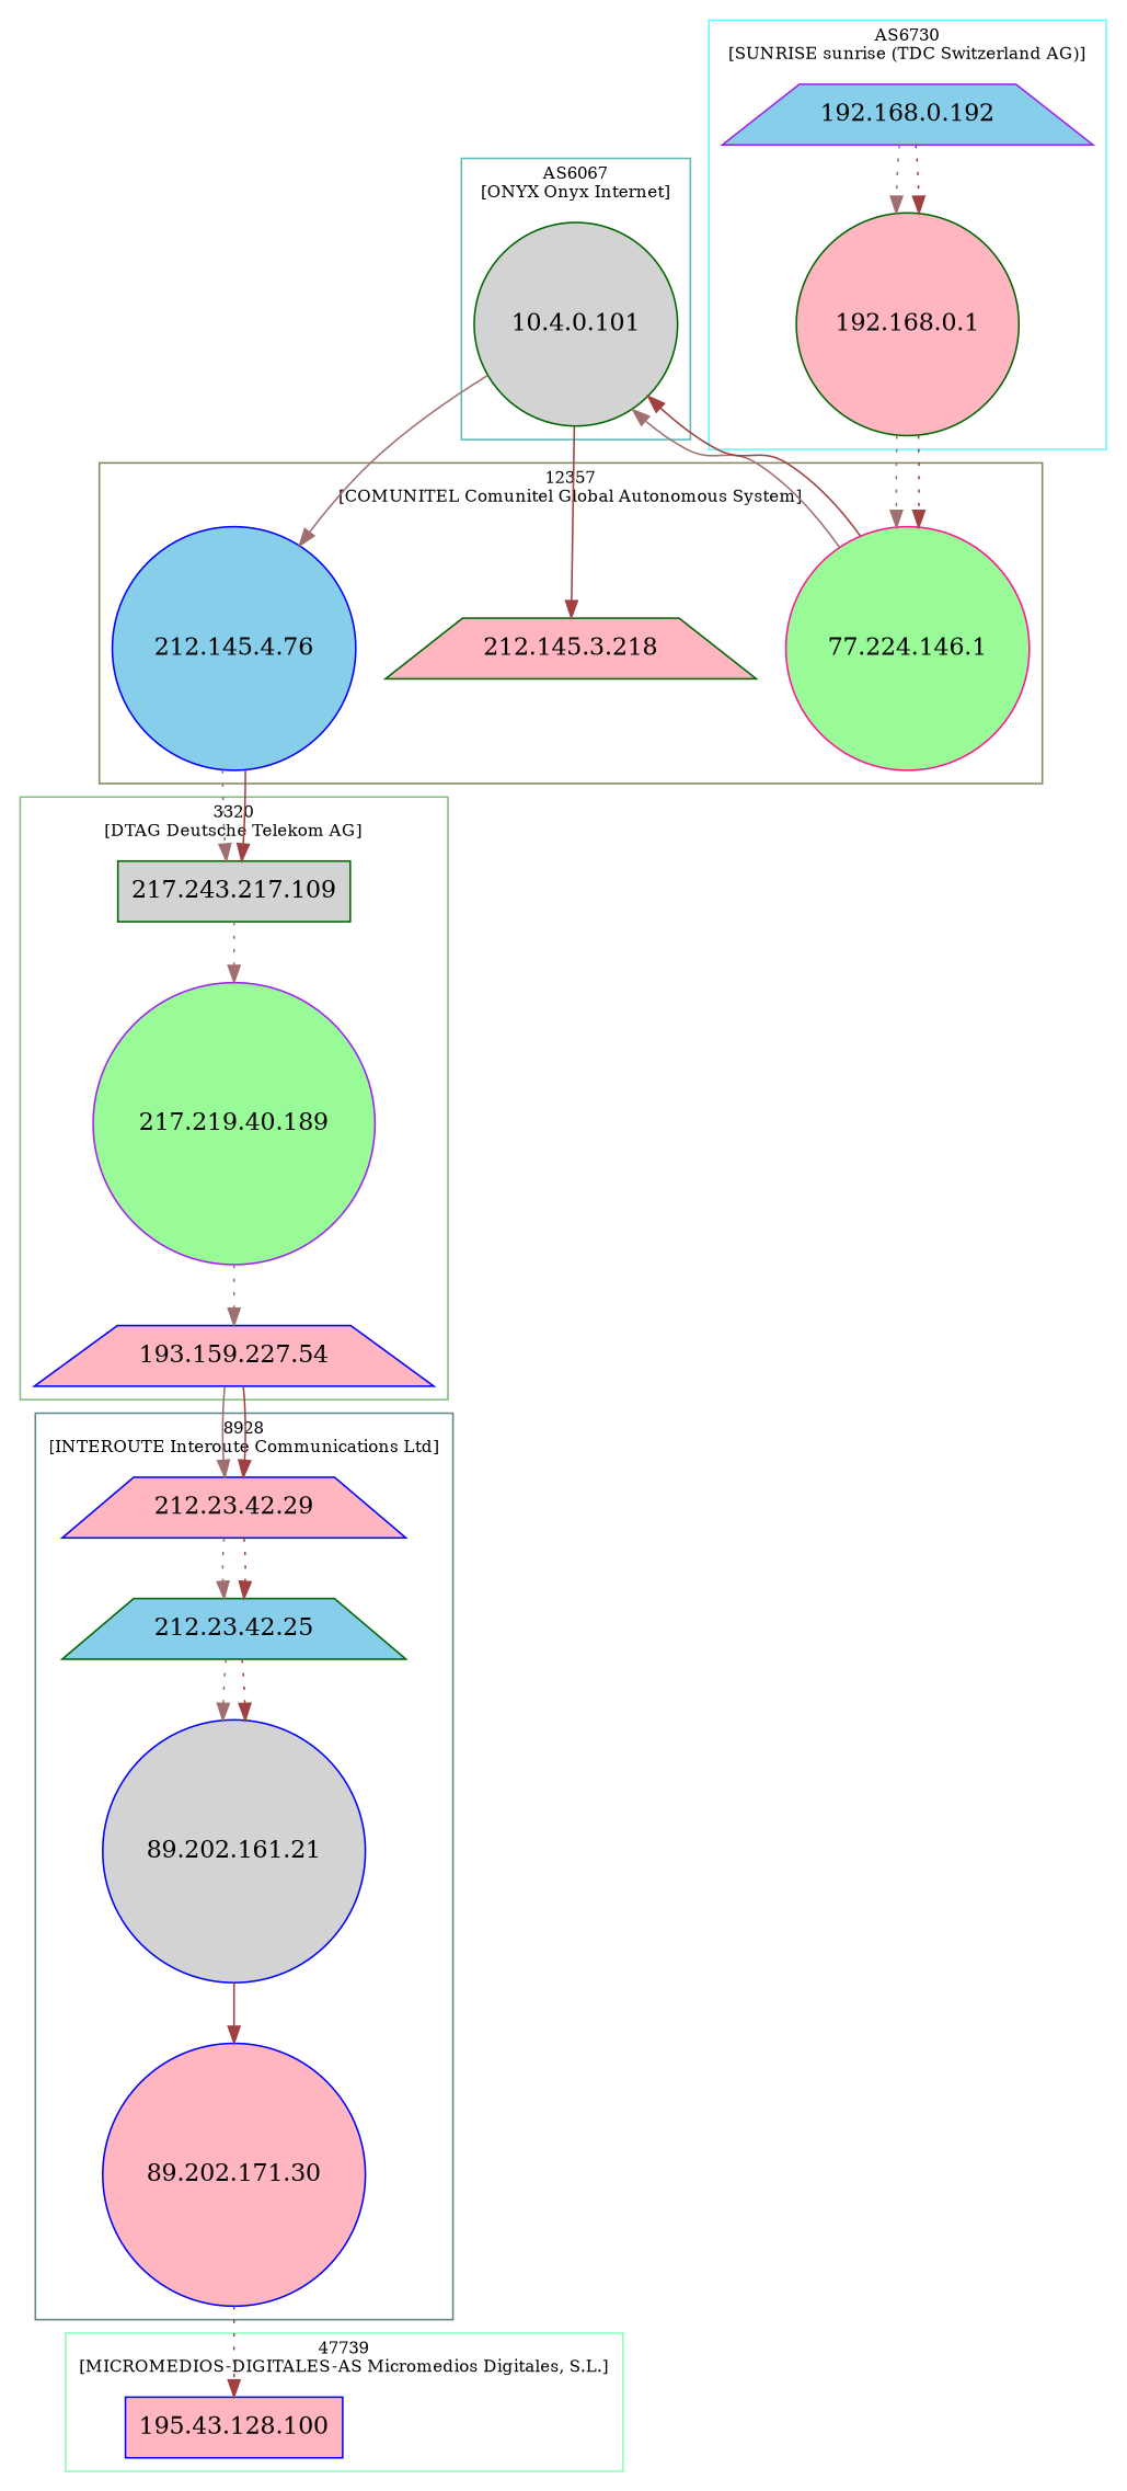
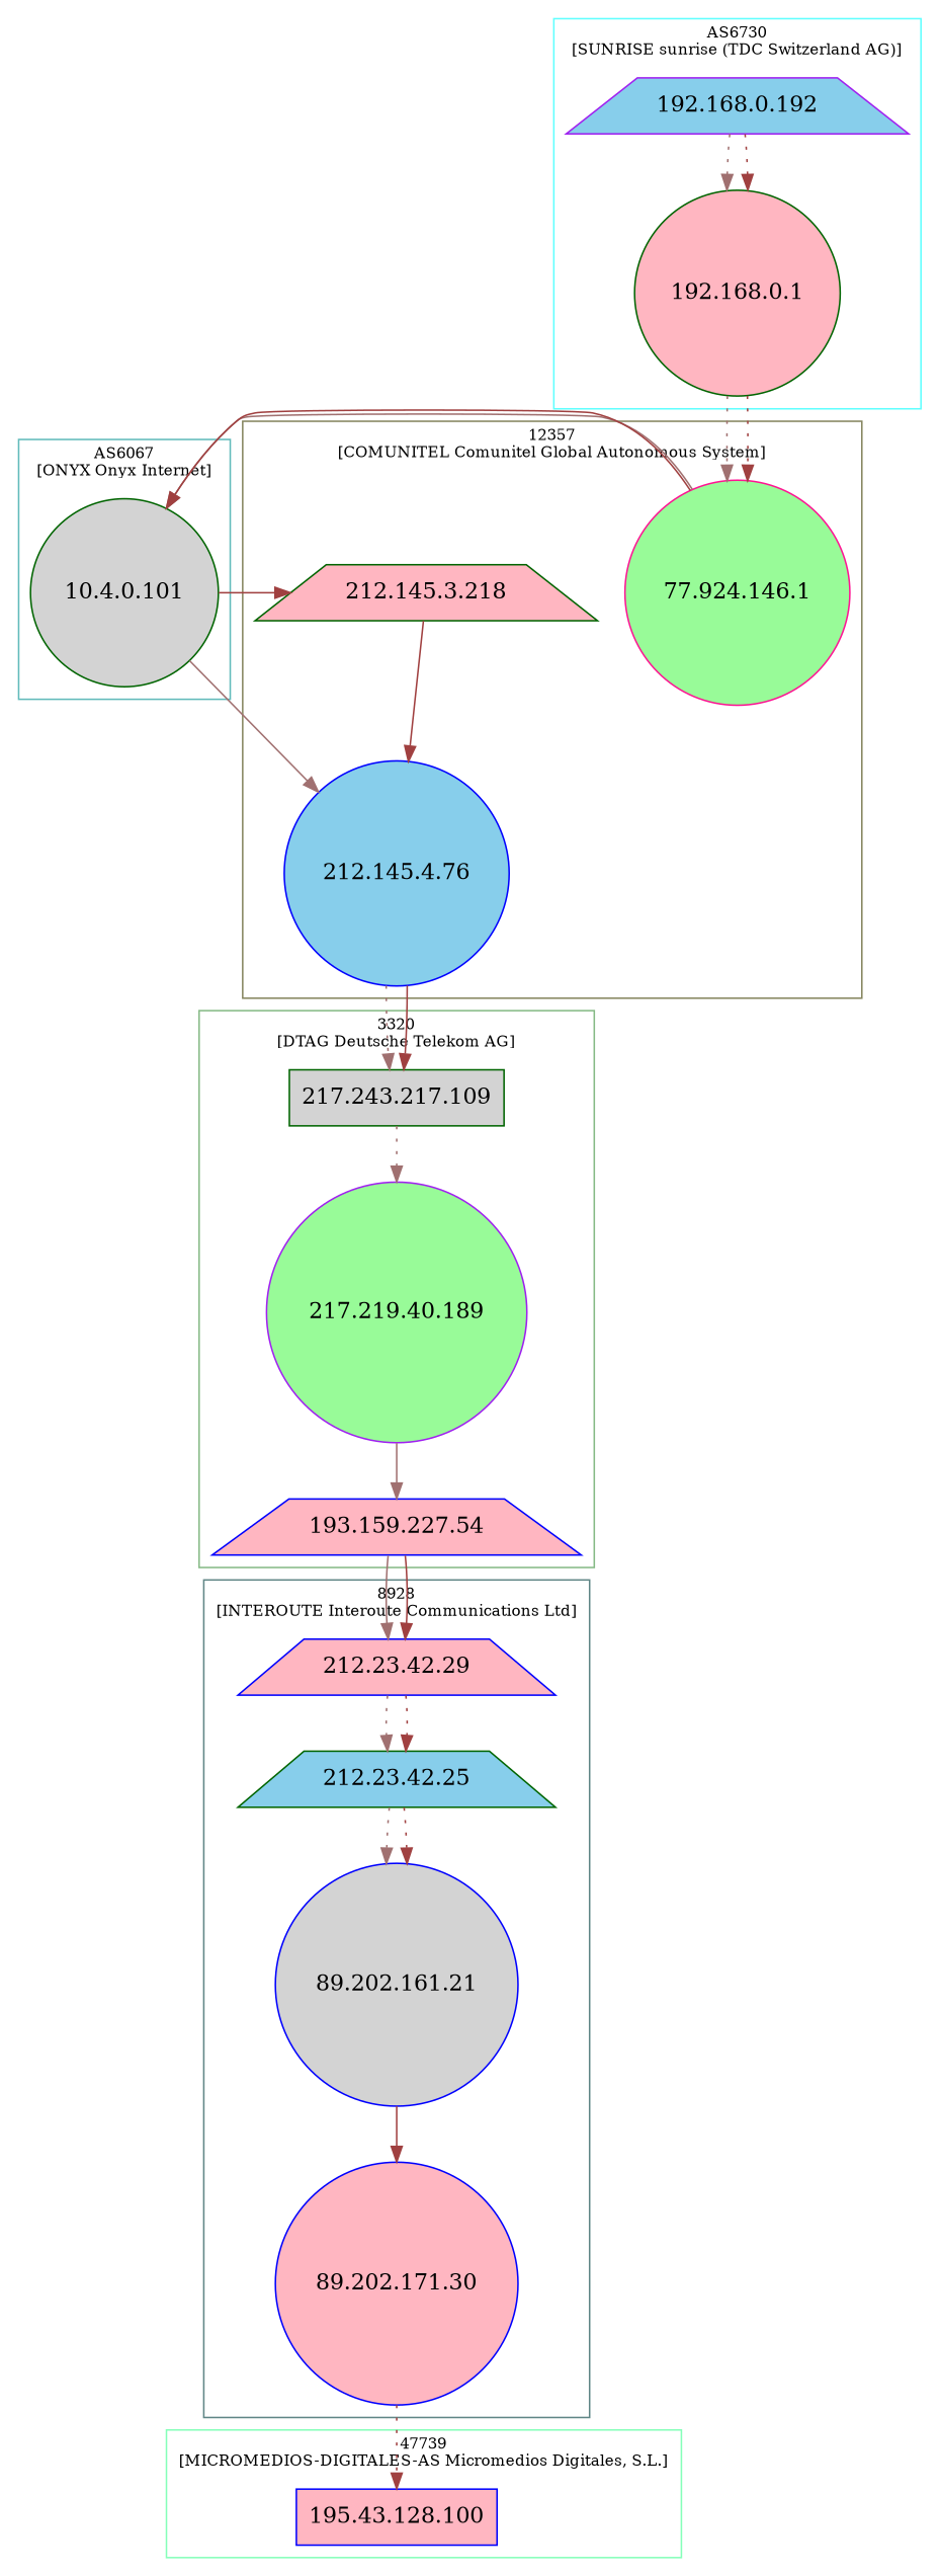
  digraph {
    node [color=blue fillcolor=lightpink shape=circle style=filled]
    edge [color="#a04040" style=dotted]
    "10.4.0.101" [color=darkgreen fillcolor=lightgrey]
    "89.202.161.21" [fillcolor=lightgrey]
    "212.23.42.25" [color=darkgreen fillcolor=skyblue shape=trapezium]
    "212.23.42.29" [shape=trapezium]
    "89.202.171.30"
    "192.168.0.1" [color=darkgreen]
    "192.168.0.192" [color=purple fillcolor=skyblue shape=trapezium]
-   "77.224.146.1" [color=deeppink fillcolor=palegreen]
+   "77.224.146.1" [color=deeppink fillcolor=palegreen label="77.924.146.1"]
    "212.145.3.218" [color=darkgreen shape=trapezium]
    "212.145.4.76" [fillcolor=skyblue]
    "193.159.227.54" [shape=trapezium]
    n12 [color=purple fillcolor=palegreen label="217.219.40.189"]
    "217.243.217.109" [color=darkgreen fillcolor=lightgrey shape=box]
    n14 [label="195.43.128.100" shape=box]
    subgraph cluster_1 {
      color="#60baba"
      fontsize=10
      label="AS6067\n[ONYX Onyx Internet]"
      "10.4.0.101"
    }
    subgraph cluster_2 {
      color="#608686"
      fontsize=10
      label="8928\n[INTEROUTE Interoute Communications Ltd]"
      "89.202.161.21"
      "212.23.42.25"
      "212.23.42.29"
      "89.202.171.30"
    }
    subgraph cluster_3 {
      color="#60ffff"
      fontsize=10
      label="AS6730\n[SUNRISE sunrise (TDC Switzerland AG)]"
      "192.168.0.1"
      "192.168.0.192"
    }
    subgraph cluster_4 {
      color="#868660"
      fontsize=10
      label="12357\n[COMUNITEL Comunitel Global Autonomous System]"
      "77.224.146.1"
      "212.145.3.218"
      "212.145.4.76"
    }
    subgraph cluster_5 {
      color="#86ba86"
      fontsize=10
      label="3320\n[DTAG Deutsche Telekom AG]"
      "193.159.227.54"
      n12
      "217.243.217.109"
    }
    subgraph cluster_6 {
      color="#86ffba"
      fontsize=10
      label="47739\n[MICROMEDIOS-DIGITALES-AS Micromedios Digitales, S.L.]"
      n14
    }
    "10.4.0.101" -> "212.145.3.218" [style=solid]
    "10.4.0.101" -> "212.145.4.76" [color="#a07070" style=solid]
    "89.202.161.21" -> "89.202.171.30" [style=solid]
    "212.23.42.25" -> "89.202.161.21" [color="#a07070"]
    "212.23.42.25" -> "89.202.161.21"
    "212.23.42.29" -> "212.23.42.25" [color="#a07070"]
    "212.23.42.29" -> "212.23.42.25"
    "89.202.171.30" -> n14
    "192.168.0.1" -> "77.224.146.1" [color="#a07070"]
    "192.168.0.1" -> "77.224.146.1"
    "192.168.0.192" -> "192.168.0.1" [color="#a07070"]
    "192.168.0.192" -> "192.168.0.1"
    "77.224.146.1" -> "10.4.0.101" [color="#a07070" style=solid]
    "77.224.146.1" -> "10.4.0.101" [style=solid]
+   "212.145.3.218" -> "212.145.4.76" [style=solid]
    "212.145.4.76" -> "217.243.217.109" [color="#a07070"]
    "212.145.4.76" -> "217.243.217.109" [style=solid]
    "193.159.227.54" -> "212.23.42.29" [color="#a07070" style=solid]
    "193.159.227.54" -> "212.23.42.29" [style=solid]
-   n12 -> "193.159.227.54" [color="#a07070"]
+   n12 -> "193.159.227.54" [color="#a07070" style=solid]
    "217.243.217.109" -> n12 [color="#a07070"]
  }
